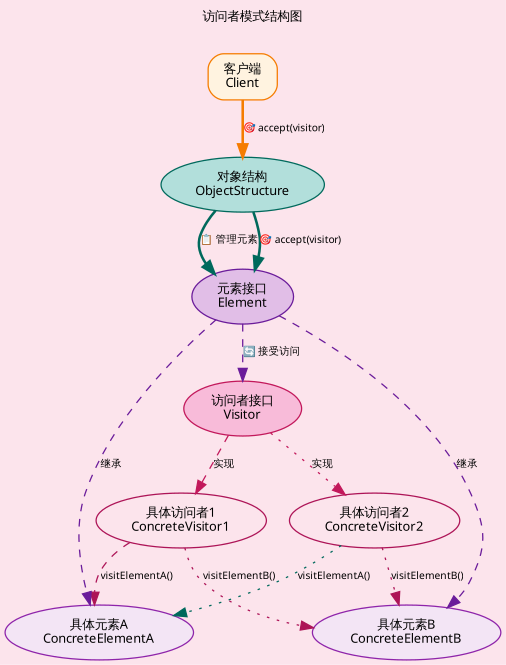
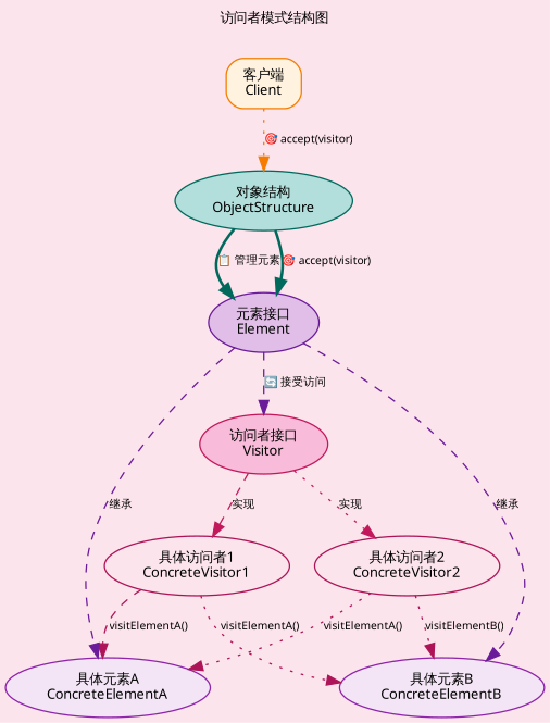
  digraph {
    bgcolor="#fce4ec"
    fontname="Microsoft YaHei"
    fontsize=10
    label="访问者模式结构图"
    labelloc=t
    rankdir=TB
    node [color="#ad1457" fillcolor="#fce4ec" fontname="Microsoft YaHei" fontsize=10 style="filled,rounded"]
    edge [color="#ad1457" fontname="Microsoft YaHei" fontsize=8 style=dashed]
    n1 [color="#c2185b" fillcolor="#f8bbd9" label="访问者接口\nVisitor"]
    n2 [label="具体访问者1\nConcreteVisitor1"]
    n3 [label="具体访问者2\nConcreteVisitor2"]
    n4 [color="#8e24aa" fillcolor="#f3e5f5" label="具体元素A\nConcreteElementA"]
    n5 [color="#8e24aa" fillcolor="#f3e5f5" label="具体元素B\nConcreteElementB"]
    n6 [color="#6a1b9a" fillcolor="#e1bee7" label="元素接口\nElement"]
    n7 [color="#00695c" fillcolor="#b2dfdb" label="对象结构\nObjectStructure"]
    n8 [color="#f57c00" fillcolor="#fff3e0" label="客户端\nClient" shape=box]
    n1 -> n2 [color="#c2185b" label="实现"]
    n1 -> n3 [color="#c2185b" label="实现" style=dotted]
    n2 -> n4 [label="visitElementA()"]
-   n2 -> n5 [label="visitElementB()" style=dotted]
-   n3 -> n4 [color="#00695c" label="visitElementA()" style=dotted]
+   n2 -> n5 [label="visitElementA()" style=dotted]
+   n3 -> n4 [label="visitElementA()" style=dotted]
    n3 -> n5 [label="visitElementB()" style=dotted]
    n6 -> n1 [color="#6a1b9a" label="🔄 接受访问"]
    n6 -> n4 [color="#6a1b9a" label="继承"]
    n6 -> n5 [color="#6a1b9a" label="继承"]
    n7 -> n6 [color="#00695c" label="📋 管理元素" style=bold]
    n7 -> n6 [color="#00695c" label="🎯 accept(visitor)" style=bold]
-   n8 -> n7 [color="#f57c00" label="🎯 accept(visitor)" style=bold]
+   n8 -> n7 [color="#f57c00" label="🎯 accept(visitor)" style=dotted]
  }
